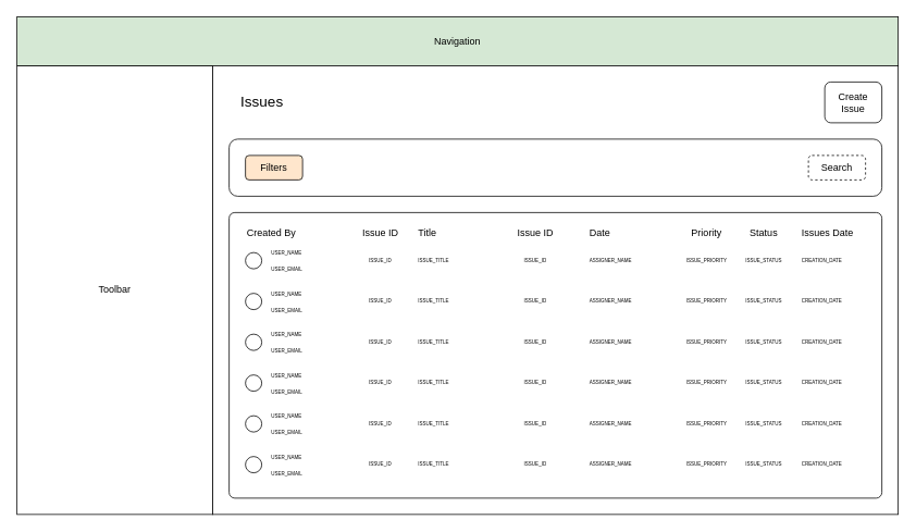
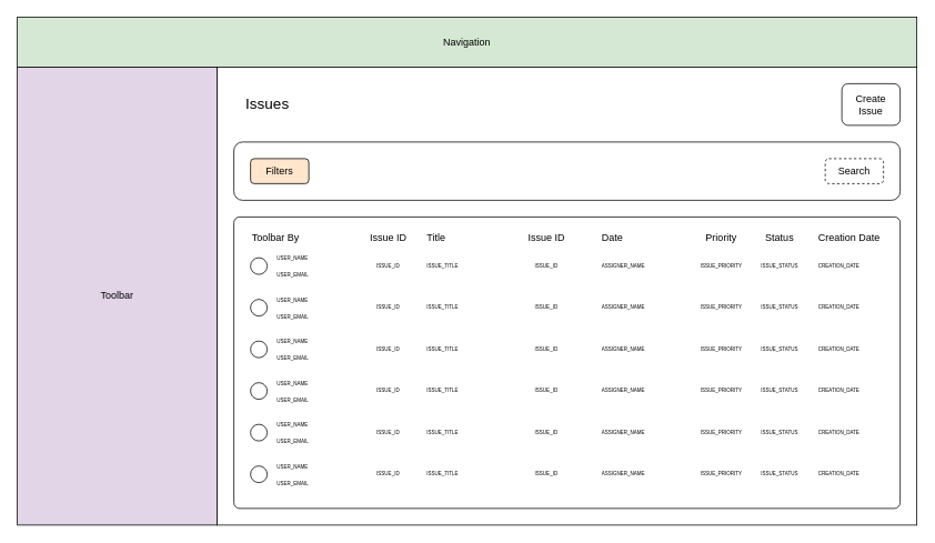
  <mxCell id="0" />
  <mxCell id="1" parent="0" />
- <mxCell id="2" value="Toolbar" style="rounded=0;whiteSpace=wrap;html=1;" parent="1" vertex="1"><mxGeometry x="20" y="80" width="240" height="550" as="geometry" /></mxCell>
+ <mxCell id="2" value="Toolbar" style="rounded=0;whiteSpace=wrap;html=1;fillColor=#e1d5e7;" parent="1" vertex="1"><mxGeometry x="20" y="80" width="240" height="550" as="geometry" /></mxCell>
  <mxCell id="3" value="Navigation" style="rounded=0;whiteSpace=wrap;html=1;fillColor=#d5e8d4;" parent="1" vertex="1"><mxGeometry x="20" y="20" width="1080" height="60" as="geometry" /></mxCell>
  <mxCell id="4" value="" style="rounded=0;whiteSpace=wrap;html=1;" parent="1" vertex="1"><mxGeometry x="260" y="80" width="840" height="550" as="geometry" /></mxCell>
  <mxCell id="5" value="Issues" style="text;html=1;align=center;verticalAlign=middle;resizable=0;points=[];autosize=1;strokeColor=none;fillColor=none;fontSize=18;" vertex="1" parent="1"><mxGeometry x="280" y="105" width="80" height="40" as="geometry" /></mxCell>
  <mxCell id="6" value="Create&lt;br style=&quot;font-size: 12px;&quot;&gt;Issue" style="rounded=1;whiteSpace=wrap;html=1;fontSize=12;" vertex="1" parent="1"><mxGeometry x="1010" y="100" width="70" height="50" as="geometry" /></mxCell>
  <mxCell id="7" value="" style="rounded=1;whiteSpace=wrap;html=1;fontSize=12;" vertex="1" parent="1"><mxGeometry x="280" y="170" width="800" height="70" as="geometry" /></mxCell>
  <mxCell id="8" value="Filters" style="rounded=1;whiteSpace=wrap;html=1;fontSize=12;fillColor=#ffe6cc;" vertex="1" parent="1"><mxGeometry x="300" y="190" width="70" height="30" as="geometry" /></mxCell>
  <mxCell id="9" value="Search" style="rounded=1;whiteSpace=wrap;html=1;fontSize=12;dashed=1;" vertex="1" parent="1"><mxGeometry x="990" y="190" width="70" height="30" as="geometry" /></mxCell>
  <mxCell id="10" value="" style="rounded=1;whiteSpace=wrap;html=1;fontSize=12;arcSize=2;" vertex="1" parent="1"><mxGeometry x="280" y="260" width="800" height="350" as="geometry" /></mxCell>
  <mxCell id="11" value="" style="ellipse;whiteSpace=wrap;html=1;fontSize=12;fillColor=#FFFFFF;fillStyle=hatch;" vertex="1" parent="1"><mxGeometry x="300" y="309" width="20" height="20" as="geometry" /></mxCell>
- <mxCell id="12" value="Created By" style="text;html=1;align=left;verticalAlign=middle;resizable=0;points=[];autosize=1;strokeColor=none;fillColor=none;fontSize=12;" vertex="1" parent="1"><mxGeometry x="300" y="270" width="80" height="30" as="geometry" /></mxCell>
+ <mxCell id="12" value="Toolbar By" style="text;html=1;align=left;verticalAlign=middle;resizable=0;points=[];autosize=1;strokeColor=none;fillColor=none;fontSize=12;" vertex="1" parent="1"><mxGeometry x="300" y="270" width="80" height="30" as="geometry" /></mxCell>
  <mxCell id="13" value="Issue ID" style="text;html=1;align=center;verticalAlign=middle;resizable=0;points=[];autosize=1;strokeColor=none;fillColor=none;fontSize=12;" vertex="1" parent="1"><mxGeometry x="430" y="270" width="70" height="30" as="geometry" /></mxCell>
  <mxCell id="14" value="USER_NAME" style="text;html=1;align=left;verticalAlign=middle;resizable=0;points=[];autosize=1;strokeColor=none;fillColor=none;fontSize=6;" vertex="1" parent="1"><mxGeometry x="330" y="300" width="60" height="20" as="geometry" /></mxCell>
  <mxCell id="15" value="USER_EMAIL" style="text;html=1;align=left;verticalAlign=middle;resizable=0;points=[];autosize=1;strokeColor=none;fillColor=none;fontSize=6;" vertex="1" parent="1"><mxGeometry x="330" y="320" width="60" height="20" as="geometry" /></mxCell>
  <mxCell id="16" value="ISSUE_ID" style="text;html=1;align=center;verticalAlign=middle;resizable=0;points=[];autosize=1;strokeColor=none;fillColor=none;fontSize=6;" vertex="1" parent="1"><mxGeometry x="440" y="309" width="50" height="20" as="geometry" /></mxCell>
  <mxCell id="17" value="Title" style="text;html=1;align=left;verticalAlign=middle;resizable=0;points=[];autosize=1;strokeColor=none;fillColor=none;fontSize=12;" vertex="1" parent="1"><mxGeometry x="510" y="270" width="50" height="30" as="geometry" /></mxCell>
  <mxCell id="18" value="ISSUE_TITLE" style="text;html=1;align=left;verticalAlign=middle;resizable=0;points=[];autosize=1;strokeColor=none;fillColor=none;fontSize=6;" vertex="1" parent="1"><mxGeometry x="510" y="309" width="60" height="20" as="geometry" /></mxCell>
  <mxCell id="19" value="Issue ID" style="text;html=1;align=center;verticalAlign=middle;resizable=0;points=[];autosize=1;strokeColor=none;fillColor=none;fontSize=12;" vertex="1" parent="1"><mxGeometry x="620" y="270" width="70" height="30" as="geometry" /></mxCell>
  <mxCell id="20" value="ISSUE_ID" style="text;html=1;align=center;verticalAlign=middle;resizable=0;points=[];autosize=1;strokeColor=none;fillColor=none;fontSize=6;" vertex="1" parent="1"><mxGeometry x="630" y="309" width="50" height="20" as="geometry" /></mxCell>
  <mxCell id="21" value="Date" style="text;html=1;align=left;verticalAlign=middle;resizable=0;points=[];autosize=1;strokeColor=none;fillColor=none;fontSize=12;" vertex="1" parent="1"><mxGeometry x="720" y="270" width="70" height="30" as="geometry" /></mxCell>
  <mxCell id="22" value="ASSIGNER_NAME" style="text;html=1;align=left;verticalAlign=middle;resizable=0;points=[];autosize=1;strokeColor=none;fillColor=none;fontSize=6;" vertex="1" parent="1"><mxGeometry x="720" y="309" width="80" height="20" as="geometry" /></mxCell>
  <mxCell id="23" value="Priority" style="text;html=1;align=center;verticalAlign=middle;resizable=0;points=[];autosize=1;strokeColor=none;fillColor=none;fontSize=12;" vertex="1" parent="1"><mxGeometry x="835" y="270" width="60" height="30" as="geometry" /></mxCell>
  <mxCell id="24" value="ISSUE_PRIORITY" style="text;html=1;align=center;verticalAlign=middle;resizable=0;points=[];autosize=1;strokeColor=none;fillColor=none;fontSize=6;" vertex="1" parent="1"><mxGeometry x="830" y="309" width="70" height="20" as="geometry" /></mxCell>
  <mxCell id="25" value="Status" style="text;html=1;align=center;verticalAlign=middle;resizable=0;points=[];autosize=1;strokeColor=none;fillColor=none;fontSize=12;" vertex="1" parent="1"><mxGeometry x="905" y="270" width="60" height="30" as="geometry" /></mxCell>
  <mxCell id="26" value="ISSUE_STATUS" style="text;html=1;align=center;verticalAlign=middle;resizable=0;points=[];autosize=1;strokeColor=none;fillColor=none;fontSize=6;" vertex="1" parent="1"><mxGeometry x="900" y="309" width="70" height="20" as="geometry" /></mxCell>
- <mxCell id="27" value="Issues Date" style="text;html=1;align=left;verticalAlign=middle;resizable=0;points=[];autosize=1;strokeColor=none;fillColor=none;fontSize=12;" vertex="1" parent="1"><mxGeometry x="980" y="270" width="100" height="30" as="geometry" /></mxCell>
+ <mxCell id="27" value="Creation Date" style="text;html=1;align=left;verticalAlign=middle;resizable=0;points=[];autosize=1;strokeColor=none;fillColor=none;fontSize=12;" vertex="1" parent="1"><mxGeometry x="980" y="270" width="100" height="30" as="geometry" /></mxCell>
  <mxCell id="28" value="CREATION_DATE" style="text;html=1;align=left;verticalAlign=middle;resizable=0;points=[];autosize=1;strokeColor=none;fillColor=none;fontSize=6;" vertex="1" parent="1"><mxGeometry x="980" y="309" width="70" height="20" as="geometry" /></mxCell>
  <mxCell id="29" value="" style="ellipse;whiteSpace=wrap;html=1;fontSize=12;fillColor=#FFFFFF;fillStyle=hatch;" vertex="1" parent="1"><mxGeometry x="300" y="359" width="20" height="20" as="geometry" /></mxCell>
  <mxCell id="30" value="USER_NAME" style="text;html=1;align=left;verticalAlign=middle;resizable=0;points=[];autosize=1;strokeColor=none;fillColor=none;fontSize=6;" vertex="1" parent="1"><mxGeometry x="330" y="350" width="60" height="20" as="geometry" /></mxCell>
  <mxCell id="31" value="USER_EMAIL" style="text;html=1;align=left;verticalAlign=middle;resizable=0;points=[];autosize=1;strokeColor=none;fillColor=none;fontSize=6;" vertex="1" parent="1"><mxGeometry x="330" y="370" width="60" height="20" as="geometry" /></mxCell>
  <mxCell id="32" value="ISSUE_ID" style="text;html=1;align=center;verticalAlign=middle;resizable=0;points=[];autosize=1;strokeColor=none;fillColor=none;fontSize=6;" vertex="1" parent="1"><mxGeometry x="440" y="359" width="50" height="20" as="geometry" /></mxCell>
  <mxCell id="33" value="ISSUE_TITLE" style="text;html=1;align=left;verticalAlign=middle;resizable=0;points=[];autosize=1;strokeColor=none;fillColor=none;fontSize=6;" vertex="1" parent="1"><mxGeometry x="510" y="359" width="60" height="20" as="geometry" /></mxCell>
  <mxCell id="34" value="ISSUE_ID" style="text;html=1;align=center;verticalAlign=middle;resizable=0;points=[];autosize=1;strokeColor=none;fillColor=none;fontSize=6;" vertex="1" parent="1"><mxGeometry x="630" y="359" width="50" height="20" as="geometry" /></mxCell>
  <mxCell id="35" value="ASSIGNER_NAME" style="text;html=1;align=left;verticalAlign=middle;resizable=0;points=[];autosize=1;strokeColor=none;fillColor=none;fontSize=6;" vertex="1" parent="1"><mxGeometry x="720" y="359" width="80" height="20" as="geometry" /></mxCell>
  <mxCell id="36" value="ISSUE_PRIORITY" style="text;html=1;align=center;verticalAlign=middle;resizable=0;points=[];autosize=1;strokeColor=none;fillColor=none;fontSize=6;" vertex="1" parent="1"><mxGeometry x="830" y="359" width="70" height="20" as="geometry" /></mxCell>
  <mxCell id="37" value="ISSUE_STATUS" style="text;html=1;align=center;verticalAlign=middle;resizable=0;points=[];autosize=1;strokeColor=none;fillColor=none;fontSize=6;" vertex="1" parent="1"><mxGeometry x="900" y="359" width="70" height="20" as="geometry" /></mxCell>
  <mxCell id="38" value="CREATION_DATE" style="text;html=1;align=left;verticalAlign=middle;resizable=0;points=[];autosize=1;strokeColor=none;fillColor=none;fontSize=6;" vertex="1" parent="1"><mxGeometry x="980" y="359" width="70" height="20" as="geometry" /></mxCell>
  <mxCell id="39" value="" style="ellipse;whiteSpace=wrap;html=1;fontSize=12;fillColor=#FFFFFF;fillStyle=hatch;" vertex="1" parent="1"><mxGeometry x="300" y="409" width="20" height="20" as="geometry" /></mxCell>
  <mxCell id="40" value="USER_NAME" style="text;html=1;align=left;verticalAlign=middle;resizable=0;points=[];autosize=1;strokeColor=none;fillColor=none;fontSize=6;" vertex="1" parent="1"><mxGeometry x="330" y="400" width="60" height="20" as="geometry" /></mxCell>
  <mxCell id="41" value="USER_EMAIL" style="text;html=1;align=left;verticalAlign=middle;resizable=0;points=[];autosize=1;strokeColor=none;fillColor=none;fontSize=6;" vertex="1" parent="1"><mxGeometry x="330" y="420" width="60" height="20" as="geometry" /></mxCell>
  <mxCell id="42" value="ISSUE_ID" style="text;html=1;align=center;verticalAlign=middle;resizable=0;points=[];autosize=1;strokeColor=none;fillColor=none;fontSize=6;" vertex="1" parent="1"><mxGeometry x="440" y="409" width="50" height="20" as="geometry" /></mxCell>
  <mxCell id="43" value="ISSUE_TITLE" style="text;html=1;align=left;verticalAlign=middle;resizable=0;points=[];autosize=1;strokeColor=none;fillColor=none;fontSize=6;" vertex="1" parent="1"><mxGeometry x="510" y="409" width="60" height="20" as="geometry" /></mxCell>
  <mxCell id="44" value="ISSUE_ID" style="text;html=1;align=center;verticalAlign=middle;resizable=0;points=[];autosize=1;strokeColor=none;fillColor=none;fontSize=6;" vertex="1" parent="1"><mxGeometry x="630" y="409" width="50" height="20" as="geometry" /></mxCell>
  <mxCell id="45" value="ASSIGNER_NAME" style="text;html=1;align=left;verticalAlign=middle;resizable=0;points=[];autosize=1;strokeColor=none;fillColor=none;fontSize=6;" vertex="1" parent="1"><mxGeometry x="720" y="409" width="80" height="20" as="geometry" /></mxCell>
  <mxCell id="46" value="ISSUE_PRIORITY" style="text;html=1;align=center;verticalAlign=middle;resizable=0;points=[];autosize=1;strokeColor=none;fillColor=none;fontSize=6;" vertex="1" parent="1"><mxGeometry x="830" y="409" width="70" height="20" as="geometry" /></mxCell>
  <mxCell id="47" value="ISSUE_STATUS" style="text;html=1;align=center;verticalAlign=middle;resizable=0;points=[];autosize=1;strokeColor=none;fillColor=none;fontSize=6;" vertex="1" parent="1"><mxGeometry x="900" y="409" width="70" height="20" as="geometry" /></mxCell>
  <mxCell id="48" value="CREATION_DATE" style="text;html=1;align=left;verticalAlign=middle;resizable=0;points=[];autosize=1;strokeColor=none;fillColor=none;fontSize=6;" vertex="1" parent="1"><mxGeometry x="980" y="409" width="70" height="20" as="geometry" /></mxCell>
  <mxCell id="49" value="" style="ellipse;whiteSpace=wrap;html=1;fontSize=12;fillColor=#FFFFFF;fillStyle=hatch;" vertex="1" parent="1"><mxGeometry x="300" y="459" width="20" height="20" as="geometry" /></mxCell>
  <mxCell id="50" value="USER_NAME" style="text;html=1;align=left;verticalAlign=middle;resizable=0;points=[];autosize=1;strokeColor=none;fillColor=none;fontSize=6;" vertex="1" parent="1"><mxGeometry x="330" y="450" width="60" height="20" as="geometry" /></mxCell>
  <mxCell id="51" value="USER_EMAIL" style="text;html=1;align=left;verticalAlign=middle;resizable=0;points=[];autosize=1;strokeColor=none;fillColor=none;fontSize=6;" vertex="1" parent="1"><mxGeometry x="330" y="470" width="60" height="20" as="geometry" /></mxCell>
  <mxCell id="52" value="ISSUE_ID" style="text;html=1;align=center;verticalAlign=middle;resizable=0;points=[];autosize=1;strokeColor=none;fillColor=none;fontSize=6;" vertex="1" parent="1"><mxGeometry x="440" y="459" width="50" height="20" as="geometry" /></mxCell>
  <mxCell id="53" value="ISSUE_TITLE" style="text;html=1;align=left;verticalAlign=middle;resizable=0;points=[];autosize=1;strokeColor=none;fillColor=none;fontSize=6;" vertex="1" parent="1"><mxGeometry x="510" y="459" width="60" height="20" as="geometry" /></mxCell>
  <mxCell id="54" value="ISSUE_ID" style="text;html=1;align=center;verticalAlign=middle;resizable=0;points=[];autosize=1;strokeColor=none;fillColor=none;fontSize=6;" vertex="1" parent="1"><mxGeometry x="630" y="459" width="50" height="20" as="geometry" /></mxCell>
  <mxCell id="55" value="ASSIGNER_NAME" style="text;html=1;align=left;verticalAlign=middle;resizable=0;points=[];autosize=1;strokeColor=none;fillColor=none;fontSize=6;" vertex="1" parent="1"><mxGeometry x="720" y="459" width="80" height="20" as="geometry" /></mxCell>
  <mxCell id="56" value="ISSUE_PRIORITY" style="text;html=1;align=center;verticalAlign=middle;resizable=0;points=[];autosize=1;strokeColor=none;fillColor=none;fontSize=6;" vertex="1" parent="1"><mxGeometry x="830" y="459" width="70" height="20" as="geometry" /></mxCell>
  <mxCell id="57" value="ISSUE_STATUS" style="text;html=1;align=center;verticalAlign=middle;resizable=0;points=[];autosize=1;strokeColor=none;fillColor=none;fontSize=6;" vertex="1" parent="1"><mxGeometry x="900" y="459" width="70" height="20" as="geometry" /></mxCell>
  <mxCell id="58" value="CREATION_DATE" style="text;html=1;align=left;verticalAlign=middle;resizable=0;points=[];autosize=1;strokeColor=none;fillColor=none;fontSize=6;" vertex="1" parent="1"><mxGeometry x="980" y="459" width="70" height="20" as="geometry" /></mxCell>
  <mxCell id="59" value="" style="ellipse;whiteSpace=wrap;html=1;fontSize=12;fillColor=#FFFFFF;fillStyle=hatch;" vertex="1" parent="1"><mxGeometry x="300" y="509" width="20" height="20" as="geometry" /></mxCell>
  <mxCell id="60" value="USER_NAME" style="text;html=1;align=left;verticalAlign=middle;resizable=0;points=[];autosize=1;strokeColor=none;fillColor=none;fontSize=6;" vertex="1" parent="1"><mxGeometry x="330" y="500" width="60" height="20" as="geometry" /></mxCell>
  <mxCell id="61" value="USER_EMAIL" style="text;html=1;align=left;verticalAlign=middle;resizable=0;points=[];autosize=1;strokeColor=none;fillColor=none;fontSize=6;" vertex="1" parent="1"><mxGeometry x="330" y="520" width="60" height="20" as="geometry" /></mxCell>
  <mxCell id="62" value="ISSUE_ID" style="text;html=1;align=center;verticalAlign=middle;resizable=0;points=[];autosize=1;strokeColor=none;fillColor=none;fontSize=6;" vertex="1" parent="1"><mxGeometry x="440" y="509" width="50" height="20" as="geometry" /></mxCell>
  <mxCell id="63" value="ISSUE_TITLE" style="text;html=1;align=left;verticalAlign=middle;resizable=0;points=[];autosize=1;strokeColor=none;fillColor=none;fontSize=6;" vertex="1" parent="1"><mxGeometry x="510" y="509" width="60" height="20" as="geometry" /></mxCell>
  <mxCell id="64" value="ISSUE_ID" style="text;html=1;align=center;verticalAlign=middle;resizable=0;points=[];autosize=1;strokeColor=none;fillColor=none;fontSize=6;" vertex="1" parent="1"><mxGeometry x="630" y="509" width="50" height="20" as="geometry" /></mxCell>
  <mxCell id="65" value="ASSIGNER_NAME" style="text;html=1;align=left;verticalAlign=middle;resizable=0;points=[];autosize=1;strokeColor=none;fillColor=none;fontSize=6;" vertex="1" parent="1"><mxGeometry x="720" y="509" width="80" height="20" as="geometry" /></mxCell>
  <mxCell id="66" value="ISSUE_PRIORITY" style="text;html=1;align=center;verticalAlign=middle;resizable=0;points=[];autosize=1;strokeColor=none;fillColor=none;fontSize=6;" vertex="1" parent="1"><mxGeometry x="830" y="509" width="70" height="20" as="geometry" /></mxCell>
  <mxCell id="67" value="ISSUE_STATUS" style="text;html=1;align=center;verticalAlign=middle;resizable=0;points=[];autosize=1;strokeColor=none;fillColor=none;fontSize=6;" vertex="1" parent="1"><mxGeometry x="900" y="509" width="70" height="20" as="geometry" /></mxCell>
  <mxCell id="68" value="CREATION_DATE" style="text;html=1;align=left;verticalAlign=middle;resizable=0;points=[];autosize=1;strokeColor=none;fillColor=none;fontSize=6;" vertex="1" parent="1"><mxGeometry x="980" y="509" width="70" height="20" as="geometry" /></mxCell>
  <mxCell id="69" value="" style="ellipse;whiteSpace=wrap;html=1;fontSize=12;fillColor=#FFFFFF;fillStyle=hatch;" vertex="1" parent="1"><mxGeometry x="300" y="559" width="20" height="20" as="geometry" /></mxCell>
  <mxCell id="70" value="USER_NAME" style="text;html=1;align=left;verticalAlign=middle;resizable=0;points=[];autosize=1;strokeColor=none;fillColor=none;fontSize=6;" vertex="1" parent="1"><mxGeometry x="330" y="550" width="60" height="20" as="geometry" /></mxCell>
  <mxCell id="71" value="USER_EMAIL" style="text;html=1;align=left;verticalAlign=middle;resizable=0;points=[];autosize=1;strokeColor=none;fillColor=none;fontSize=6;" vertex="1" parent="1"><mxGeometry x="330" y="570" width="60" height="20" as="geometry" /></mxCell>
  <mxCell id="72" value="ISSUE_ID" style="text;html=1;align=center;verticalAlign=middle;resizable=0;points=[];autosize=1;strokeColor=none;fillColor=none;fontSize=6;" vertex="1" parent="1"><mxGeometry x="440" y="559" width="50" height="20" as="geometry" /></mxCell>
  <mxCell id="73" value="ISSUE_TITLE" style="text;html=1;align=left;verticalAlign=middle;resizable=0;points=[];autosize=1;strokeColor=none;fillColor=none;fontSize=6;" vertex="1" parent="1"><mxGeometry x="510" y="559" width="60" height="20" as="geometry" /></mxCell>
  <mxCell id="74" value="ISSUE_ID" style="text;html=1;align=center;verticalAlign=middle;resizable=0;points=[];autosize=1;strokeColor=none;fillColor=none;fontSize=6;" vertex="1" parent="1"><mxGeometry x="630" y="559" width="50" height="20" as="geometry" /></mxCell>
  <mxCell id="75" value="ASSIGNER_NAME" style="text;html=1;align=left;verticalAlign=middle;resizable=0;points=[];autosize=1;strokeColor=none;fillColor=none;fontSize=6;" vertex="1" parent="1"><mxGeometry x="720" y="559" width="80" height="20" as="geometry" /></mxCell>
  <mxCell id="76" value="ISSUE_PRIORITY" style="text;html=1;align=center;verticalAlign=middle;resizable=0;points=[];autosize=1;strokeColor=none;fillColor=none;fontSize=6;" vertex="1" parent="1"><mxGeometry x="830" y="559" width="70" height="20" as="geometry" /></mxCell>
  <mxCell id="77" value="ISSUE_STATUS" style="text;html=1;align=center;verticalAlign=middle;resizable=0;points=[];autosize=1;strokeColor=none;fillColor=none;fontSize=6;" vertex="1" parent="1"><mxGeometry x="900" y="559" width="70" height="20" as="geometry" /></mxCell>
  <mxCell id="78" value="CREATION_DATE" style="text;html=1;align=left;verticalAlign=middle;resizable=0;points=[];autosize=1;strokeColor=none;fillColor=none;fontSize=6;" vertex="1" parent="1"><mxGeometry x="980" y="559" width="70" height="20" as="geometry" /></mxCell>
